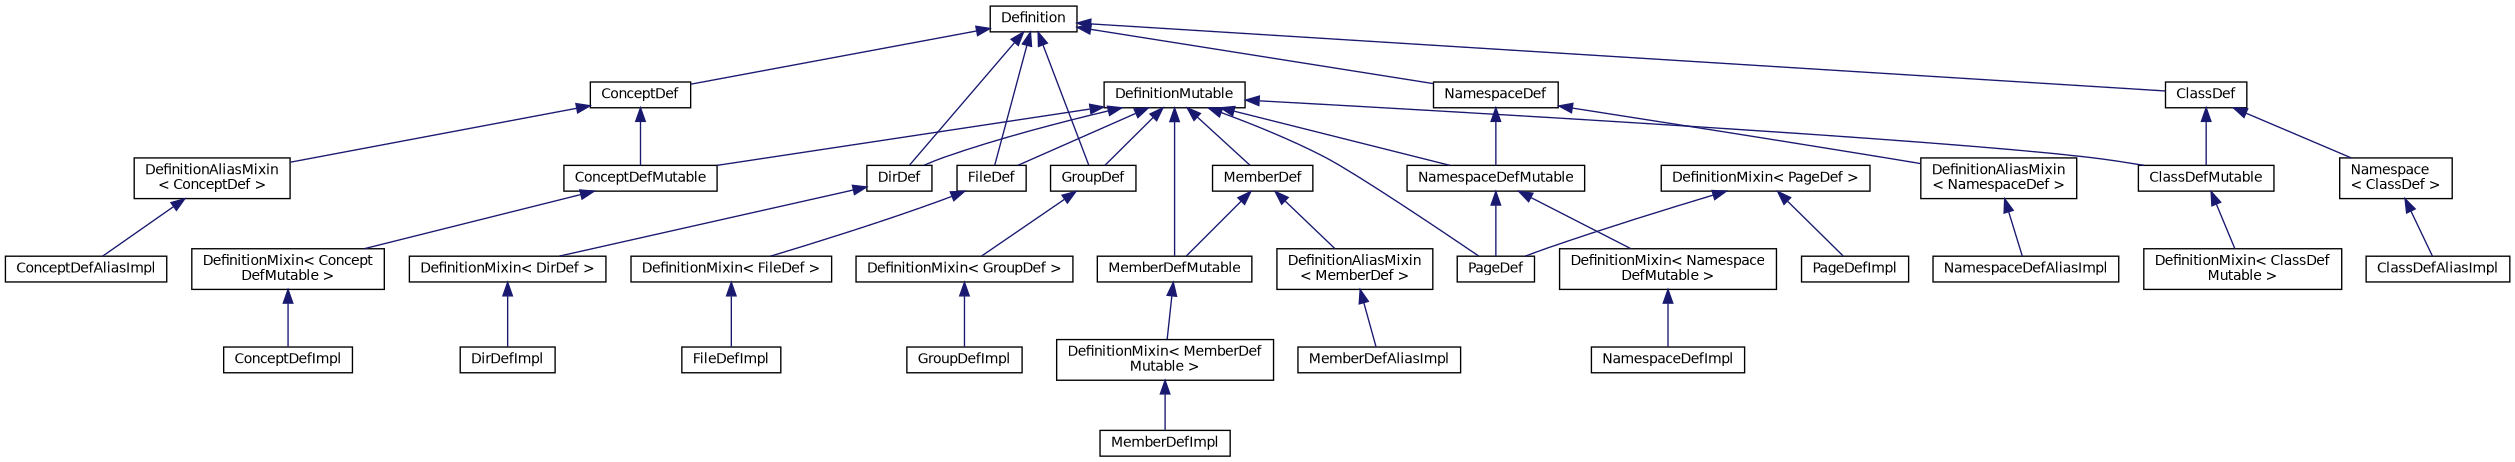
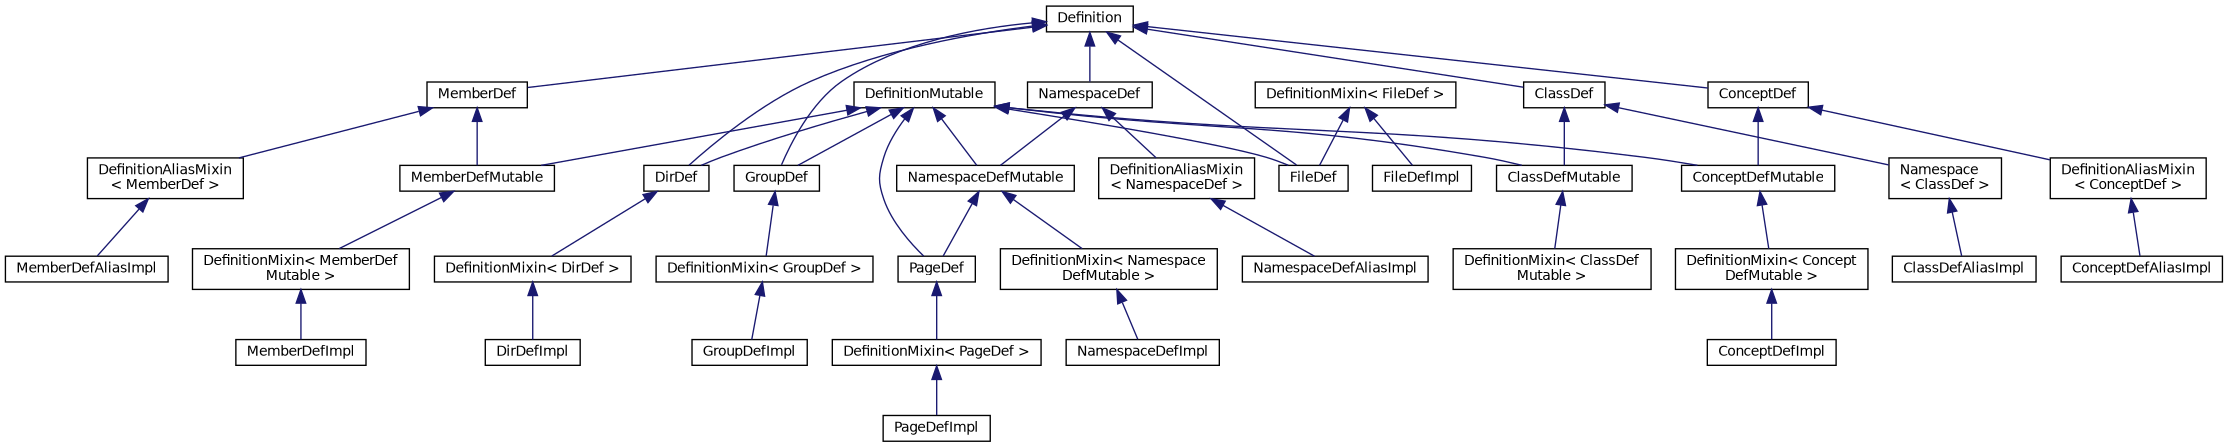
  digraph {
    rankdir=TB
    node [color=black fillcolor=white fontname=Helvetica fontsize=10 shape=record style=filled]
    edge [color=midnightblue dir=back fontname=Helvetica fontsize=10 labelfontname=Helvetica labelfontsize=10 style=solid]
    n1 [height=0.2 label=Definition width=0.4]
    n2 [height=0.2 label=ClassDef width=0.4]
    n3 [height=0.2 label=ConceptDef width=0.4]
    n4 [height=0.2 label=DirDef width=0.4]
    n5 [height=0.2 label=FileDef width=0.4]
    n6 [height=0.2 label=GroupDef width=0.4]
    n7 [height=0.2 label=MemberDef width=0.4]
    n8 [height=0.2 label=NamespaceDef width=0.4]
    n9 [height=0.2 label=ClassDefMutable width=0.4]
    n10 [height=0.2 label="Namespace\l\< ClassDef \>" width=0.4]
    n11 [height=0.2 label=ConceptDefMutable width=0.4]
    n12 [height=0.2 label="DefinitionAliasMixin\l\< ConceptDef \>" width=0.4]
    n13 [height=0.2 label="DefinitionMixin\< DirDef \>" width=0.4]
    n14 [height=0.2 label="DefinitionMixin\< FileDef \>" width=0.4]
    n15 [height=0.2 label="DefinitionMixin\< GroupDef \>" width=0.4]
    n16 [height=0.2 label="DefinitionAliasMixin\l\< MemberDef \>" width=0.4]
    n17 [height=0.2 label=MemberDefMutable width=0.4]
    n18 [height=0.2 label="DefinitionAliasMixin\l\< NamespaceDef \>" width=0.4]
    n19 [height=0.2 label=NamespaceDefMutable width=0.4]
    n20 [height=0.2 label=PageDef width=0.4]
    n21 [height=0.2 label="DefinitionMixin\< PageDef \>" width=0.4]
    n22 [height=0.2 label="DefinitionMixin\< ClassDef\lMutable \>" width=0.4]
    n23 [height=0.2 label=ClassDefAliasImpl width=0.4]
    n24 [height=0.2 label="DefinitionMixin\< Concept\lDefMutable \>" width=0.4]
    n25 [height=0.2 label=ConceptDefAliasImpl width=0.4]
    n26 [height=0.2 label=ConceptDefImpl width=0.4]
    n27 [height=0.2 label=DirDefImpl width=0.4]
    n28 [height=0.2 label=FileDefImpl width=0.4]
    n29 [height=0.2 label=GroupDefImpl width=0.4]
    n30 [height=0.2 label=MemberDefAliasImpl width=0.4]
    n31 [height=0.2 label="DefinitionMixin\< MemberDef\lMutable \>" width=0.4]
    n32 [height=0.2 label=MemberDefImpl width=0.4]
    n33 [height=0.2 label=NamespaceDefAliasImpl width=0.4]
    n34 [height=0.2 label="DefinitionMixin\< Namespace\lDefMutable \>" width=0.4]
    n35 [height=0.2 label=NamespaceDefImpl width=0.4]
    n36 [height=0.2 label=PageDefImpl width=0.4]
    n37 [height=0.2 label=DefinitionMutable width=0.4]
    n1 -> n2
    n1 -> n3
    n1 -> n4
    n1 -> n5
    n1 -> n6
-   n37 -> n7
+   n1 -> n7
    n1 -> n8
    n2 -> n9
    n2 -> n10
    n3 -> n11
    n3 -> n12
    n4 -> n13
-   n5 -> n14
+   n14 -> n5
    n6 -> n15
    n7 -> n16
    n7 -> n17
    n8 -> n18
    n8 -> n19
    n9 -> n22
    n10 -> n23
    n11 -> n24
    n12 -> n25
    n13 -> n27
    n14 -> n28
    n15 -> n29
    n16 -> n30
    n17 -> n31
    n18 -> n33
    n19 -> n20
    n19 -> n34
-   n21 -> n20
+   n20 -> n21
    n21 -> n36
    n24 -> n26
    n31 -> n32
    n34 -> n35
    n37 -> n4
    n37 -> n5
    n37 -> n6
    n37 -> n9
    n37 -> n11
    n37 -> n17
    n37 -> n19
    n37 -> n20
  }
